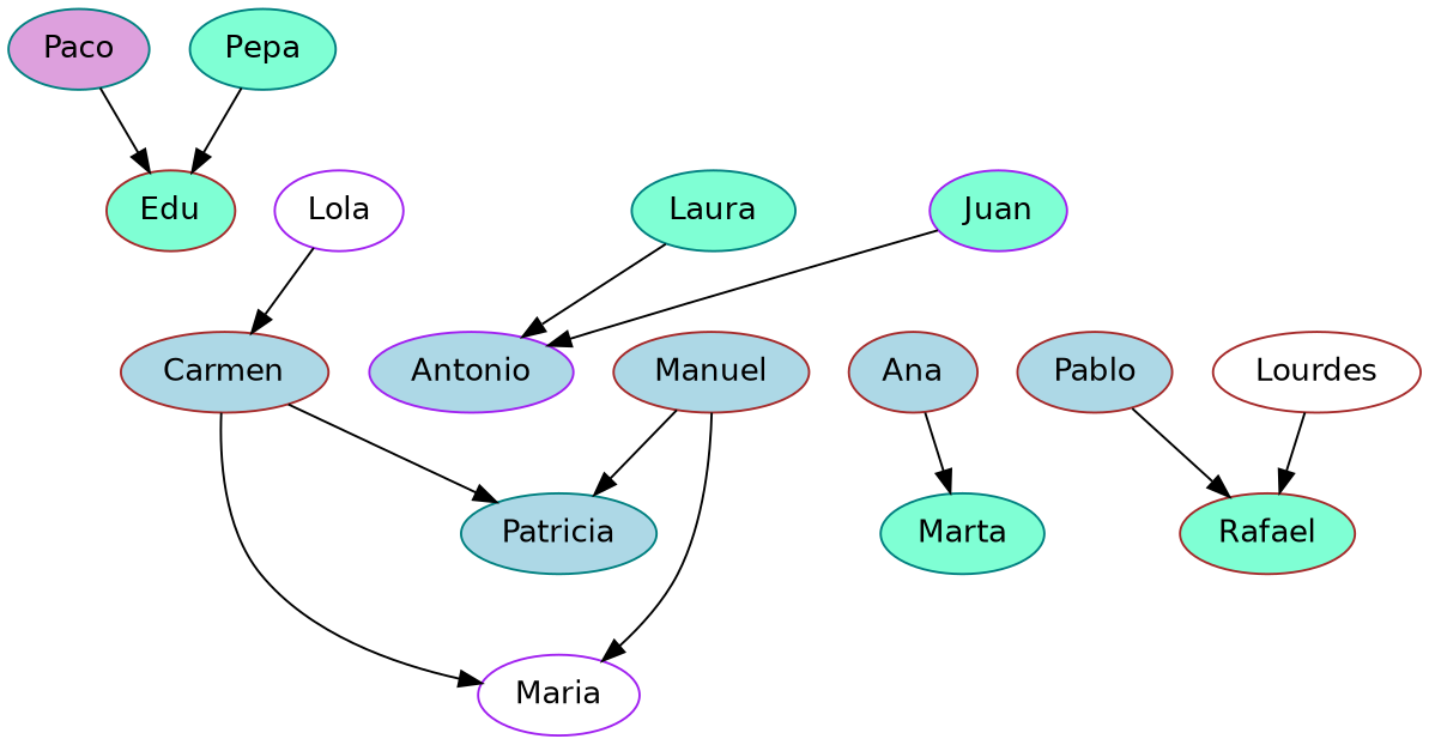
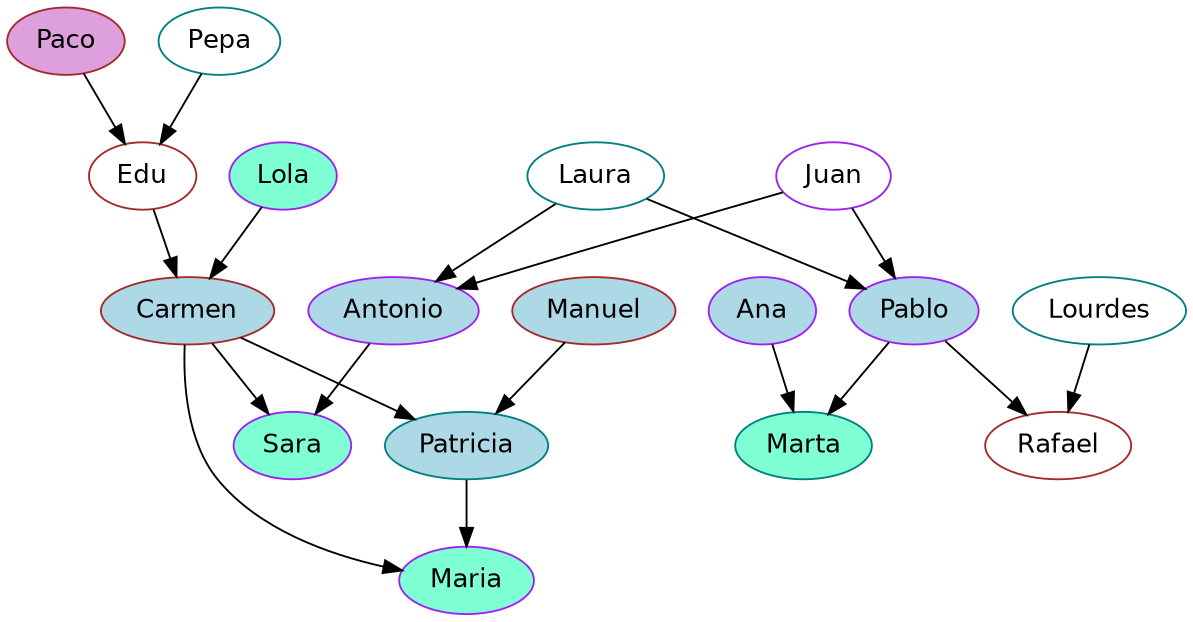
  strict digraph {
    fontname="DejaVu Sans"
    node [color=brown fillcolor=aquamarine fontname="DejaVu Sans" style=filled]
    edge [fontname="DejaVu Sans" style=solid]
-   n1 [color=teal fillcolor=plum label=Paco]
-   n2 [label=Edu]
+   n1 [fillcolor=plum label=Paco]
+   n2 [fillcolor=white label=Edu]
    n3 [fillcolor=lightblue label=Carmen]
-   n4 [color=teal label=Pepa]
+   n4 [color=teal fillcolor=white label=Pepa]
    n5 [color=teal fillcolor=lightblue label=Patricia]
-   n6 [color=purple fillcolor=white label=Maria]
-   n8 [color=purple fillcolor=white label=Lola]
-   n9 [color=purple label=Juan]
+   n6 [color=purple label=Maria]
+   n7 [color=purple label=Sara]
+   n8 [color=purple label=Lola]
+   n9 [color=purple fillcolor=white label=Juan]
    n10 [color=purple fillcolor=lightblue label=Antonio]
-   n11 [fillcolor=lightblue label=Pablo]
+   n11 [color=purple fillcolor=lightblue label=Pablo]
    n12 [color=teal label=Marta]
-   n13 [label=Rafael]
-   n14 [color=teal label=Laura]
+   n13 [fillcolor=white label=Rafael]
+   n14 [color=teal fillcolor=white label=Laura]
    n15 [fillcolor=lightblue label=Manuel]
-   n16 [fillcolor=lightblue label=Ana]
-   n17 [fillcolor=white label=Lourdes]
+   n16 [color=purple fillcolor=lightblue label=Ana]
+   n17 [color=teal fillcolor=white label=Lourdes]
    n1 -> n2
+   n2 -> n3
    n3 -> n5
    n3 -> n6
+   n3 -> n7
    n4 -> n2
    n8 -> n3
    n9 -> n10
+   n9 -> n11
+   n10 -> n7
+   n11 -> n12
    n11 -> n13
    n14 -> n10
+   n14 -> n11
    n15 -> n5
-   n15 -> n6
+   n5 -> n6
    n16 -> n12
    n17 -> n13
  }
